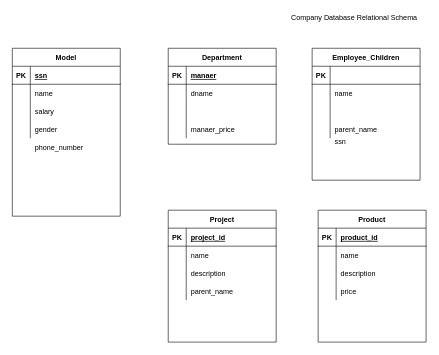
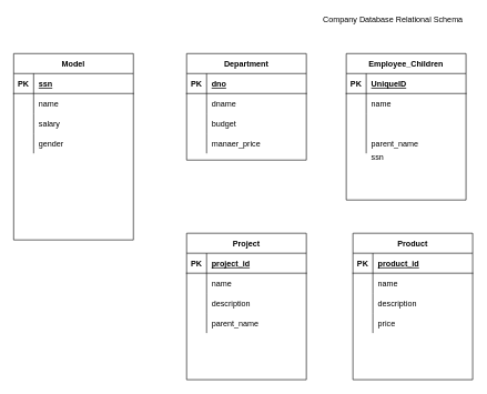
  <mxCell id="0" />
  <mxCell id="1" parent="0" />
  <mxCell id="2" value="Company Database Relational Schema" style="text;html=1;resizable=0;autosize=1;align=center;verticalAlign=middle;points=[];fillColor=none;strokeColor=none;rounded=0;" vertex="1" parent="1"><mxGeometry x="475" y="20" width="230" height="20" as="geometry" /></mxCell>
  <mxCell id="3" value="Model" style="shape=table;startSize=30;container=1;collapsible=1;childLayout=tableLayout;fixedRows=1;rowLines=0;fontStyle=1;align=center;resizeLast=1;" vertex="1" parent="1"><mxGeometry x="20" y="80" width="180" height="280" as="geometry" /></mxCell>
  <mxCell id="4" value="" style="shape=partialRectangle;collapsible=0;dropTarget=0;pointerEvents=0;fillColor=none;top=0;left=0;bottom=1;right=0;points=[[0,0.5],[1,0.5]];portConstraint=eastwest;" vertex="1" parent="3"><mxGeometry y="30" width="180" height="30" as="geometry" /></mxCell>
  <mxCell id="5" value="PK" style="shape=partialRectangle;connectable=0;fillColor=none;top=0;left=0;bottom=0;right=0;fontStyle=1;overflow=hidden;" vertex="1" parent="4"><mxGeometry width="30" height="30" as="geometry" /></mxCell>
  <mxCell id="6" value="ssn" style="shape=partialRectangle;connectable=0;fillColor=none;top=0;left=0;bottom=0;right=0;align=left;spacingLeft=6;fontStyle=5;overflow=hidden;" vertex="1" parent="4"><mxGeometry x="30" width="150" height="30" as="geometry" /></mxCell>
  <mxCell id="7" value="" style="shape=partialRectangle;collapsible=0;dropTarget=0;pointerEvents=0;fillColor=none;top=0;left=0;bottom=0;right=0;points=[[0,0.5],[1,0.5]];portConstraint=eastwest;" vertex="1" parent="3"><mxGeometry y="60" width="180" height="30" as="geometry" /></mxCell>
  <mxCell id="8" value="" style="shape=partialRectangle;connectable=0;fillColor=none;top=0;left=0;bottom=0;right=0;editable=1;overflow=hidden;" vertex="1" parent="7"><mxGeometry width="30" height="30" as="geometry" /></mxCell>
  <mxCell id="9" value="name" style="shape=partialRectangle;connectable=0;fillColor=none;top=0;left=0;bottom=0;right=0;align=left;spacingLeft=6;overflow=hidden;" vertex="1" parent="7"><mxGeometry x="30" width="150" height="30" as="geometry" /></mxCell>
  <mxCell id="10" value="" style="shape=partialRectangle;collapsible=0;dropTarget=0;pointerEvents=0;fillColor=none;top=0;left=0;bottom=0;right=0;points=[[0,0.5],[1,0.5]];portConstraint=eastwest;" vertex="1" parent="3"><mxGeometry y="90" width="180" height="30" as="geometry" /></mxCell>
  <mxCell id="11" value="" style="shape=partialRectangle;connectable=0;fillColor=none;top=0;left=0;bottom=0;right=0;editable=1;overflow=hidden;" vertex="1" parent="10"><mxGeometry width="30" height="30" as="geometry" /></mxCell>
  <mxCell id="12" value="salary" style="shape=partialRectangle;connectable=0;fillColor=none;top=0;left=0;bottom=0;right=0;align=left;spacingLeft=6;overflow=hidden;" vertex="1" parent="10"><mxGeometry x="30" width="150" height="30" as="geometry" /></mxCell>
  <mxCell id="13" value="" style="shape=partialRectangle;collapsible=0;dropTarget=0;pointerEvents=0;fillColor=none;top=0;left=0;bottom=0;right=0;points=[[0,0.5],[1,0.5]];portConstraint=eastwest;" vertex="1" parent="3"><mxGeometry y="120" width="180" height="30" as="geometry" /></mxCell>
  <mxCell id="14" value="" style="shape=partialRectangle;connectable=0;fillColor=none;top=0;left=0;bottom=0;right=0;editable=1;overflow=hidden;" vertex="1" parent="13"><mxGeometry width="30" height="30" as="geometry" /></mxCell>
  <mxCell id="15" value="" style="shape=partialRectangle;connectable=0;fillColor=none;top=0;left=0;bottom=0;right=0;align=left;spacingLeft=6;overflow=hidden;" vertex="1" parent="13"><mxGeometry x="30" width="150" height="30" as="geometry" /></mxCell>
- <mxCell id="16" value="phone_number" style="shape=partialRectangle;connectable=0;fillColor=none;top=0;left=0;bottom=0;right=0;align=left;spacingLeft=6;overflow=hidden;" vertex="1" parent="1"><mxGeometry x="50" y="230" width="150" height="30" as="geometry" /></mxCell>
  <mxCell id="17" value="gender" style="shape=partialRectangle;connectable=0;fillColor=none;top=0;left=0;bottom=0;right=0;align=left;spacingLeft=6;overflow=hidden;" vertex="1" parent="1"><mxGeometry x="50" y="200" width="150" height="30" as="geometry" /></mxCell>
  <mxCell id="18" value="ssn" style="shape=partialRectangle;connectable=0;fillColor=none;top=0;left=0;bottom=0;right=0;align=left;spacingLeft=6;overflow=hidden;" vertex="1" parent="1"><mxGeometry x="550" y="220" width="150" height="30" as="geometry" /></mxCell>
  <mxCell id="19" value="Department" style="shape=table;startSize=30;container=1;collapsible=1;childLayout=tableLayout;fixedRows=1;rowLines=0;fontStyle=1;align=center;resizeLast=1;" vertex="1" parent="1"><mxGeometry x="280" y="80" width="180" height="160" as="geometry" /></mxCell>
  <mxCell id="20" value="" style="shape=partialRectangle;collapsible=0;dropTarget=0;pointerEvents=0;fillColor=none;top=0;left=0;bottom=1;right=0;points=[[0,0.5],[1,0.5]];portConstraint=eastwest;" vertex="1" parent="19"><mxGeometry y="30" width="180" height="30" as="geometry" /></mxCell>
  <mxCell id="21" value="PK" style="shape=partialRectangle;connectable=0;fillColor=none;top=0;left=0;bottom=0;right=0;fontStyle=1;overflow=hidden;" vertex="1" parent="20"><mxGeometry width="30" height="30" as="geometry" /></mxCell>
- <mxCell id="22" value="manaer" style="shape=partialRectangle;connectable=0;fillColor=none;top=0;left=0;bottom=0;right=0;align=left;spacingLeft=6;fontStyle=5;overflow=hidden;" vertex="1" parent="20"><mxGeometry x="30" width="150" height="30" as="geometry" /></mxCell>
+ <mxCell id="22" value="dno" style="shape=partialRectangle;connectable=0;fillColor=none;top=0;left=0;bottom=0;right=0;align=left;spacingLeft=6;fontStyle=5;overflow=hidden;" vertex="1" parent="20"><mxGeometry x="30" width="150" height="30" as="geometry" /></mxCell>
  <mxCell id="23" value="" style="shape=partialRectangle;collapsible=0;dropTarget=0;pointerEvents=0;fillColor=none;top=0;left=0;bottom=0;right=0;points=[[0,0.5],[1,0.5]];portConstraint=eastwest;" vertex="1" parent="19"><mxGeometry y="60" width="180" height="30" as="geometry" /></mxCell>
  <mxCell id="24" value="" style="shape=partialRectangle;connectable=0;fillColor=none;top=0;left=0;bottom=0;right=0;editable=1;overflow=hidden;" vertex="1" parent="23"><mxGeometry width="30" height="30" as="geometry" /></mxCell>
  <mxCell id="25" value="dname" style="shape=partialRectangle;connectable=0;fillColor=none;top=0;left=0;bottom=0;right=0;align=left;spacingLeft=6;overflow=hidden;" vertex="1" parent="23"><mxGeometry x="30" width="150" height="30" as="geometry" /></mxCell>
  <mxCell id="26" value="" style="shape=partialRectangle;collapsible=0;dropTarget=0;pointerEvents=0;fillColor=none;top=0;left=0;bottom=0;right=0;points=[[0,0.5],[1,0.5]];portConstraint=eastwest;" vertex="1" parent="19"><mxGeometry y="90" width="180" height="30" as="geometry" /></mxCell>
  <mxCell id="27" value="" style="shape=partialRectangle;connectable=0;fillColor=none;top=0;left=0;bottom=0;right=0;editable=1;overflow=hidden;" vertex="1" parent="26"><mxGeometry width="30" height="30" as="geometry" /></mxCell>
+ <mxCell id="28" value="budget" style="shape=partialRectangle;connectable=0;fillColor=none;top=0;left=0;bottom=0;right=0;align=left;spacingLeft=6;overflow=hidden;" vertex="1" parent="26"><mxGeometry x="30" width="150" height="30" as="geometry" /></mxCell>
  <mxCell id="29" value="" style="shape=partialRectangle;collapsible=0;dropTarget=0;pointerEvents=0;fillColor=none;top=0;left=0;bottom=0;right=0;points=[[0,0.5],[1,0.5]];portConstraint=eastwest;" vertex="1" parent="19"><mxGeometry y="120" width="180" height="30" as="geometry" /></mxCell>
  <mxCell id="30" value="" style="shape=partialRectangle;connectable=0;fillColor=none;top=0;left=0;bottom=0;right=0;editable=1;overflow=hidden;" vertex="1" parent="29"><mxGeometry width="30" height="30" as="geometry" /></mxCell>
  <mxCell id="31" value="manaer_price" style="shape=partialRectangle;connectable=0;fillColor=none;top=0;left=0;bottom=0;right=0;align=left;spacingLeft=6;overflow=hidden;" vertex="1" parent="29"><mxGeometry x="30" width="150" height="30" as="geometry" /></mxCell>
  <mxCell id="32" value="Employee_Children" style="shape=table;startSize=30;container=1;collapsible=1;childLayout=tableLayout;fixedRows=1;rowLines=0;fontStyle=1;align=center;resizeLast=1;" vertex="1" parent="1"><mxGeometry x="520" y="80" width="180" height="220" as="geometry" /></mxCell>
  <mxCell id="33" value="" style="shape=partialRectangle;collapsible=0;dropTarget=0;pointerEvents=0;fillColor=none;top=0;left=0;bottom=1;right=0;points=[[0,0.5],[1,0.5]];portConstraint=eastwest;" vertex="1" parent="32"><mxGeometry y="30" width="180" height="30" as="geometry" /></mxCell>
  <mxCell id="34" value="PK" style="shape=partialRectangle;connectable=0;fillColor=none;top=0;left=0;bottom=0;right=0;fontStyle=1;overflow=hidden;" vertex="1" parent="33"><mxGeometry width="30" height="30" as="geometry" /></mxCell>
+ <mxCell id="35" value="UniqueID" style="shape=partialRectangle;connectable=0;fillColor=none;top=0;left=0;bottom=0;right=0;align=left;spacingLeft=6;fontStyle=5;overflow=hidden;" vertex="1" parent="33"><mxGeometry x="30" width="150" height="30" as="geometry" /></mxCell>
  <mxCell id="36" value="" style="shape=partialRectangle;collapsible=0;dropTarget=0;pointerEvents=0;fillColor=none;top=0;left=0;bottom=0;right=0;points=[[0,0.5],[1,0.5]];portConstraint=eastwest;" vertex="1" parent="32"><mxGeometry y="60" width="180" height="30" as="geometry" /></mxCell>
  <mxCell id="37" value="" style="shape=partialRectangle;connectable=0;fillColor=none;top=0;left=0;bottom=0;right=0;editable=1;overflow=hidden;" vertex="1" parent="36"><mxGeometry width="30" height="30" as="geometry" /></mxCell>
  <mxCell id="38" value="name" style="shape=partialRectangle;connectable=0;fillColor=none;top=0;left=0;bottom=0;right=0;align=left;spacingLeft=6;overflow=hidden;" vertex="1" parent="36"><mxGeometry x="30" width="150" height="30" as="geometry" /></mxCell>
  <mxCell id="39" value="" style="shape=partialRectangle;collapsible=0;dropTarget=0;pointerEvents=0;fillColor=none;top=0;left=0;bottom=0;right=0;points=[[0,0.5],[1,0.5]];portConstraint=eastwest;" vertex="1" parent="32"><mxGeometry y="90" width="180" height="30" as="geometry" /></mxCell>
  <mxCell id="40" value="" style="shape=partialRectangle;connectable=0;fillColor=none;top=0;left=0;bottom=0;right=0;editable=1;overflow=hidden;" vertex="1" parent="39"><mxGeometry width="30" height="30" as="geometry" /></mxCell>
  <mxCell id="41" value="" style="shape=partialRectangle;collapsible=0;dropTarget=0;pointerEvents=0;fillColor=none;top=0;left=0;bottom=0;right=0;points=[[0,0.5],[1,0.5]];portConstraint=eastwest;" vertex="1" parent="32"><mxGeometry y="120" width="180" height="30" as="geometry" /></mxCell>
  <mxCell id="42" value="" style="shape=partialRectangle;connectable=0;fillColor=none;top=0;left=0;bottom=0;right=0;editable=1;overflow=hidden;" vertex="1" parent="41"><mxGeometry width="30" height="30" as="geometry" /></mxCell>
  <mxCell id="43" value="parent_name" style="shape=partialRectangle;connectable=0;fillColor=none;top=0;left=0;bottom=0;right=0;align=left;spacingLeft=6;overflow=hidden;" vertex="1" parent="41"><mxGeometry x="30" width="150" height="30" as="geometry" /></mxCell>
  <mxCell id="44" value="Project" style="shape=table;startSize=30;container=1;collapsible=1;childLayout=tableLayout;fixedRows=1;rowLines=0;fontStyle=1;align=center;resizeLast=1;" vertex="1" parent="1"><mxGeometry x="280" y="350" width="180" height="220" as="geometry" /></mxCell>
  <mxCell id="45" value="" style="shape=partialRectangle;collapsible=0;dropTarget=0;pointerEvents=0;fillColor=none;top=0;left=0;bottom=1;right=0;points=[[0,0.5],[1,0.5]];portConstraint=eastwest;" vertex="1" parent="44"><mxGeometry y="30" width="180" height="30" as="geometry" /></mxCell>
  <mxCell id="46" value="PK" style="shape=partialRectangle;connectable=0;fillColor=none;top=0;left=0;bottom=0;right=0;fontStyle=1;overflow=hidden;" vertex="1" parent="45"><mxGeometry width="30" height="30" as="geometry" /></mxCell>
  <mxCell id="47" value="project_id" style="shape=partialRectangle;connectable=0;fillColor=none;top=0;left=0;bottom=0;right=0;align=left;spacingLeft=6;fontStyle=5;overflow=hidden;" vertex="1" parent="45"><mxGeometry x="30" width="150" height="30" as="geometry" /></mxCell>
  <mxCell id="48" value="" style="shape=partialRectangle;collapsible=0;dropTarget=0;pointerEvents=0;fillColor=none;top=0;left=0;bottom=0;right=0;points=[[0,0.5],[1,0.5]];portConstraint=eastwest;" vertex="1" parent="44"><mxGeometry y="60" width="180" height="30" as="geometry" /></mxCell>
  <mxCell id="49" value="" style="shape=partialRectangle;connectable=0;fillColor=none;top=0;left=0;bottom=0;right=0;editable=1;overflow=hidden;" vertex="1" parent="48"><mxGeometry width="30" height="30" as="geometry" /></mxCell>
  <mxCell id="50" value="name" style="shape=partialRectangle;connectable=0;fillColor=none;top=0;left=0;bottom=0;right=0;align=left;spacingLeft=6;overflow=hidden;" vertex="1" parent="48"><mxGeometry x="30" width="150" height="30" as="geometry" /></mxCell>
  <mxCell id="51" value="" style="shape=partialRectangle;collapsible=0;dropTarget=0;pointerEvents=0;fillColor=none;top=0;left=0;bottom=0;right=0;points=[[0,0.5],[1,0.5]];portConstraint=eastwest;" vertex="1" parent="44"><mxGeometry y="90" width="180" height="30" as="geometry" /></mxCell>
  <mxCell id="52" value="" style="shape=partialRectangle;connectable=0;fillColor=none;top=0;left=0;bottom=0;right=0;editable=1;overflow=hidden;" vertex="1" parent="51"><mxGeometry width="30" height="30" as="geometry" /></mxCell>
  <mxCell id="53" value="description" style="shape=partialRectangle;connectable=0;fillColor=none;top=0;left=0;bottom=0;right=0;align=left;spacingLeft=6;overflow=hidden;" vertex="1" parent="51"><mxGeometry x="30" width="150" height="30" as="geometry" /></mxCell>
  <mxCell id="54" value="" style="shape=partialRectangle;collapsible=0;dropTarget=0;pointerEvents=0;fillColor=none;top=0;left=0;bottom=0;right=0;points=[[0,0.5],[1,0.5]];portConstraint=eastwest;" vertex="1" parent="44"><mxGeometry y="120" width="180" height="30" as="geometry" /></mxCell>
  <mxCell id="55" value="" style="shape=partialRectangle;connectable=0;fillColor=none;top=0;left=0;bottom=0;right=0;editable=1;overflow=hidden;" vertex="1" parent="54"><mxGeometry width="30" height="30" as="geometry" /></mxCell>
  <mxCell id="56" value="parent_name" style="shape=partialRectangle;connectable=0;fillColor=none;top=0;left=0;bottom=0;right=0;align=left;spacingLeft=6;overflow=hidden;" vertex="1" parent="54"><mxGeometry x="30" width="150" height="30" as="geometry" /></mxCell>
  <mxCell id="57" value="Product" style="shape=table;startSize=30;container=1;collapsible=1;childLayout=tableLayout;fixedRows=1;rowLines=0;fontStyle=1;align=center;resizeLast=1;" vertex="1" parent="1"><mxGeometry x="530" y="350" width="180" height="220" as="geometry" /></mxCell>
  <mxCell id="58" value="" style="shape=partialRectangle;collapsible=0;dropTarget=0;pointerEvents=0;fillColor=none;top=0;left=0;bottom=1;right=0;points=[[0,0.5],[1,0.5]];portConstraint=eastwest;" vertex="1" parent="57"><mxGeometry y="30" width="180" height="30" as="geometry" /></mxCell>
  <mxCell id="59" value="PK" style="shape=partialRectangle;connectable=0;fillColor=none;top=0;left=0;bottom=0;right=0;fontStyle=1;overflow=hidden;" vertex="1" parent="58"><mxGeometry width="30" height="30" as="geometry" /></mxCell>
  <mxCell id="60" value="product_id" style="shape=partialRectangle;connectable=0;fillColor=none;top=0;left=0;bottom=0;right=0;align=left;spacingLeft=6;fontStyle=5;overflow=hidden;" vertex="1" parent="58"><mxGeometry x="30" width="150" height="30" as="geometry" /></mxCell>
  <mxCell id="61" value="" style="shape=partialRectangle;collapsible=0;dropTarget=0;pointerEvents=0;fillColor=none;top=0;left=0;bottom=0;right=0;points=[[0,0.5],[1,0.5]];portConstraint=eastwest;" vertex="1" parent="57"><mxGeometry y="60" width="180" height="30" as="geometry" /></mxCell>
  <mxCell id="62" value="" style="shape=partialRectangle;connectable=0;fillColor=none;top=0;left=0;bottom=0;right=0;editable=1;overflow=hidden;" vertex="1" parent="61"><mxGeometry width="30" height="30" as="geometry" /></mxCell>
  <mxCell id="63" value="name" style="shape=partialRectangle;connectable=0;fillColor=none;top=0;left=0;bottom=0;right=0;align=left;spacingLeft=6;overflow=hidden;" vertex="1" parent="61"><mxGeometry x="30" width="150" height="30" as="geometry" /></mxCell>
  <mxCell id="64" value="" style="shape=partialRectangle;collapsible=0;dropTarget=0;pointerEvents=0;fillColor=none;top=0;left=0;bottom=0;right=0;points=[[0,0.5],[1,0.5]];portConstraint=eastwest;" vertex="1" parent="57"><mxGeometry y="90" width="180" height="30" as="geometry" /></mxCell>
  <mxCell id="65" value="" style="shape=partialRectangle;connectable=0;fillColor=none;top=0;left=0;bottom=0;right=0;editable=1;overflow=hidden;" vertex="1" parent="64"><mxGeometry width="30" height="30" as="geometry" /></mxCell>
  <mxCell id="66" value="description" style="shape=partialRectangle;connectable=0;fillColor=none;top=0;left=0;bottom=0;right=0;align=left;spacingLeft=6;overflow=hidden;" vertex="1" parent="64"><mxGeometry x="30" width="150" height="30" as="geometry" /></mxCell>
  <mxCell id="67" value="" style="shape=partialRectangle;collapsible=0;dropTarget=0;pointerEvents=0;fillColor=none;top=0;left=0;bottom=0;right=0;points=[[0,0.5],[1,0.5]];portConstraint=eastwest;" vertex="1" parent="57"><mxGeometry y="120" width="180" height="30" as="geometry" /></mxCell>
  <mxCell id="68" value="" style="shape=partialRectangle;connectable=0;fillColor=none;top=0;left=0;bottom=0;right=0;editable=1;overflow=hidden;" vertex="1" parent="67"><mxGeometry width="30" height="30" as="geometry" /></mxCell>
  <mxCell id="69" value="price" style="shape=partialRectangle;connectable=0;fillColor=none;top=0;left=0;bottom=0;right=0;align=left;spacingLeft=6;overflow=hidden;" vertex="1" parent="67"><mxGeometry x="30" width="150" height="30" as="geometry" /></mxCell>
